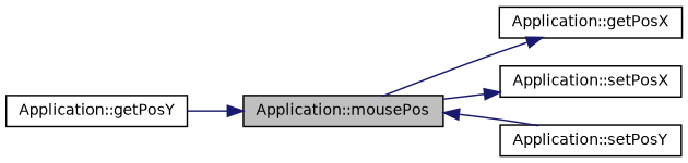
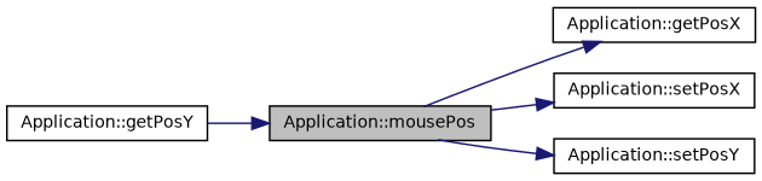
  digraph {
    rankdir=LR
    node [color=black fontname=Helvetica fontsize=10 shape=record]
    edge [color=midnightblue fontname=Helvetica fontsize=10 labelfontname=Helvetica labelfontsize=10 style=solid]
    n1 [fillcolor=grey75 fontcolor=black height=0.2 label="Application::mousePos" style=filled width=0.4]
    n2 [height=0.2 label="Application::getPosX" width=0.4]
    n3 [height=0.2 label="Application::setPosX" width=0.4]
    n4 [height=0.2 label="Application::setPosY" width=0.4]
    n5 [height=0.2 label="Application::getPosY" width=0.4]
    n1 -> n2
    n1 -> n3
-   n4 -> n1
+   n1 -> n4
    n5 -> n1
  }
